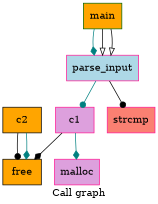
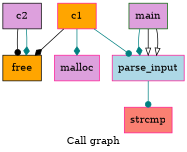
  digraph {
    label="Call graph"
    node [color=deeppink fillcolor=orange shape=record style=filled]
    edge [arrowhead=diamond color=black]
-   n1 [fillcolor=plum label="{c1}"]
+   n1 [label="{c1}"]
    n2 [fillcolor=plum label="{malloc}"]
    n3 [color=black label="{free}"]
    n4 [fillcolor=salmon label="{strcmp}"]
-   n5 [color=darkgreen label="{main}"]
+   n5 [color=darkgreen fillcolor=plum label="{main}"]
    n6 [fillcolor=lightblue label="{parse_input}"]
-   n7 [color=black label="{c2}"]
+   n7 [color=black fillcolor=plum label="{c2}"]
    n1 -> n2 [color=teal]
    n1 -> n3
    n5 -> n6 [color=teal]
    n5 -> n6 [arrowhead=onormal]
    n5 -> n6 [arrowhead=onormal]
-   n6 -> n1 [arrowhead=dot color=teal]
-   n6 -> n4 [arrowhead=dot]
+   n1 -> n6 [arrowhead=dot color=teal]
+   n6 -> n4 [arrowhead=dot color=teal]
    n7 -> n3 [arrowhead=dot]
    n7 -> n3 [color=teal]
  }
